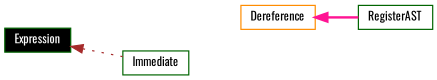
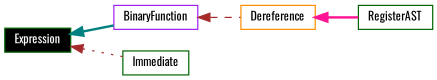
  digraph {
    fontname=Oswald
    rankdir=LR
    node [color=darkgreen fontname=Oswald fontsize=10 shape=record]
    edge [arrowhead=open color=brown dir=back fontname=Oswald fontsize=10 labelfontname=Helvetica labelfontsize=10 style=bold]
    n1 [fillcolor=black fontcolor=white height=0.2 label=Expression style=filled width=0.4]
+   n2 [color=purple height=0.2 label=BinaryFunction width=0.4]
    n3 [height=0.2 label=Immediate width=0.4]
    n4 [color=darkorange height=0.2 label=Dereference width=0.4]
    n5 [height=0.2 label=RegisterAST width=0.4]
+   n1 -> n2 [color=teal]
    n1 -> n3 [style=dotted]
+   n2 -> n4 [style=dashed]
    n4 -> n5 [color=deeppink]
  }
